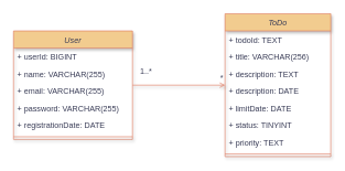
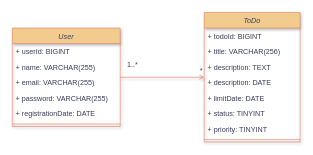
  <mxCell id="0" />
  <mxCell id="1" parent="0" />
  <mxCell id="2" value="User" style="swimlane;fontStyle=2;align=center;verticalAlign=top;childLayout=stackLayout;horizontal=1;startSize=26;horizontalStack=0;resizeParent=1;resizeLast=0;collapsible=1;marginBottom=0;rounded=0;shadow=1;strokeWidth=1;labelBackgroundColor=none;fillColor=#F2CC8F;strokeColor=#E07A5F;fontColor=#393C56;" parent="1" vertex="1"><mxGeometry x="20" y="46" width="180" height="164" as="geometry"><mxRectangle x="230" y="140" width="160" height="26" as="alternateBounds" /></mxGeometry></mxCell>
  <mxCell id="3" value="+ userId: BIGINT" style="text;align=left;verticalAlign=top;spacingLeft=4;spacingRight=4;overflow=hidden;rotatable=0;points=[[0,0.5],[1,0.5]];portConstraint=eastwest;labelBackgroundColor=none;fontColor=#393C56;shadow=1;" parent="2" vertex="1"><mxGeometry y="26" width="180" height="26" as="geometry" /></mxCell>
  <mxCell id="4" value="+ name: VARCHAR(255)" style="text;align=left;verticalAlign=top;spacingLeft=4;spacingRight=4;overflow=hidden;rotatable=0;points=[[0,0.5],[1,0.5]];portConstraint=eastwest;rounded=0;shadow=1;html=0;labelBackgroundColor=none;fontColor=#393C56;" parent="2" vertex="1"><mxGeometry y="52" width="180" height="26" as="geometry" /></mxCell>
  <mxCell id="5" value="+ email: VARCHAR(255)" style="text;align=left;verticalAlign=top;spacingLeft=4;spacingRight=4;overflow=hidden;rotatable=0;points=[[0,0.5],[1,0.5]];portConstraint=eastwest;rounded=0;shadow=1;html=0;labelBackgroundColor=none;fontColor=#393C56;" vertex="1" parent="2"><mxGeometry y="78" width="180" height="26" as="geometry" /></mxCell>
  <mxCell id="6" value="+ password: VARCHAR(255)" style="text;align=left;verticalAlign=top;spacingLeft=4;spacingRight=4;overflow=hidden;rotatable=0;points=[[0,0.5],[1,0.5]];portConstraint=eastwest;rounded=0;shadow=1;html=0;labelBackgroundColor=none;fontColor=#393C56;" parent="2" vertex="1"><mxGeometry y="104" width="180" height="26" as="geometry" /></mxCell>
  <mxCell id="7" value="+ registrationDate: DATE" style="text;align=left;verticalAlign=top;spacingLeft=4;spacingRight=4;overflow=hidden;rotatable=0;points=[[0,0.5],[1,0.5]];portConstraint=eastwest;rounded=0;shadow=1;html=0;labelBackgroundColor=none;fontColor=#393C56;" vertex="1" parent="2"><mxGeometry y="130" width="180" height="26" as="geometry" /></mxCell>
  <mxCell id="8" value="" style="line;html=1;strokeWidth=1;align=left;verticalAlign=middle;spacingTop=-1;spacingLeft=3;spacingRight=3;rotatable=0;labelPosition=right;points=[];portConstraint=eastwest;labelBackgroundColor=none;fillColor=#F2CC8F;strokeColor=#E07A5F;fontColor=#393C56;shadow=1;" parent="2" vertex="1"><mxGeometry y="156" width="180" height="8" as="geometry" /></mxCell>
  <mxCell id="9" value="ToDo" style="swimlane;fontStyle=2;align=center;verticalAlign=top;childLayout=stackLayout;horizontal=1;startSize=26;horizontalStack=0;resizeParent=1;resizeLast=0;collapsible=1;marginBottom=0;rounded=0;shadow=1;strokeWidth=1;labelBackgroundColor=none;fillColor=#F2CC8F;strokeColor=#E07A5F;fontColor=#393C56;" vertex="1" parent="1"><mxGeometry x="340" y="20" width="160" height="216" as="geometry"><mxRectangle x="230" y="140" width="160" height="26" as="alternateBounds" /></mxGeometry></mxCell>
- <mxCell id="10" value="+ todoId: TEXT" style="text;align=left;verticalAlign=top;spacingLeft=4;spacingRight=4;overflow=hidden;rotatable=0;points=[[0,0.5],[1,0.5]];portConstraint=eastwest;labelBackgroundColor=none;fontColor=#393C56;shadow=1;" vertex="1" parent="9"><mxGeometry y="26" width="160" height="26" as="geometry" /></mxCell>
+ <mxCell id="10" value="+ todoId: BIGINT" style="text;align=left;verticalAlign=top;spacingLeft=4;spacingRight=4;overflow=hidden;rotatable=0;points=[[0,0.5],[1,0.5]];portConstraint=eastwest;labelBackgroundColor=none;fontColor=#393C56;shadow=1;" vertex="1" parent="9"><mxGeometry y="26" width="160" height="26" as="geometry" /></mxCell>
  <mxCell id="11" value="+ title: VARCHAR(256)" style="text;align=left;verticalAlign=top;spacingLeft=4;spacingRight=4;overflow=hidden;rotatable=0;points=[[0,0.5],[1,0.5]];portConstraint=eastwest;rounded=0;shadow=1;html=0;labelBackgroundColor=none;fontColor=#393C56;" vertex="1" parent="9"><mxGeometry y="52" width="160" height="26" as="geometry" /></mxCell>
  <mxCell id="12" value="+ description: TEXT" style="text;align=left;verticalAlign=top;spacingLeft=4;spacingRight=4;overflow=hidden;rotatable=0;points=[[0,0.5],[1,0.5]];portConstraint=eastwest;rounded=0;shadow=1;html=0;labelBackgroundColor=none;fontColor=#393C56;" vertex="1" parent="9"><mxGeometry y="78" width="160" height="26" as="geometry" /></mxCell>
  <mxCell id="13" value="+ description: DATE" style="text;align=left;verticalAlign=top;spacingLeft=4;spacingRight=4;overflow=hidden;rotatable=0;points=[[0,0.5],[1,0.5]];portConstraint=eastwest;rounded=0;shadow=1;html=0;labelBackgroundColor=none;fontColor=#393C56;" vertex="1" parent="9"><mxGeometry y="104" width="160" height="26" as="geometry" /></mxCell>
  <mxCell id="14" value="+ limitDate: DATE" style="text;align=left;verticalAlign=top;spacingLeft=4;spacingRight=4;overflow=hidden;rotatable=0;points=[[0,0.5],[1,0.5]];portConstraint=eastwest;rounded=0;shadow=1;html=0;labelBackgroundColor=none;fontColor=#393C56;" vertex="1" parent="9"><mxGeometry y="130" width="160" height="26" as="geometry" /></mxCell>
  <mxCell id="15" value="+ status: TINYINT" style="text;align=left;verticalAlign=top;spacingLeft=4;spacingRight=4;overflow=hidden;rotatable=0;points=[[0,0.5],[1,0.5]];portConstraint=eastwest;rounded=0;shadow=1;html=0;labelBackgroundColor=none;fontColor=#393C56;" vertex="1" parent="9"><mxGeometry y="156" width="160" height="26" as="geometry" /></mxCell>
- <mxCell id="16" value="+ priority: TEXT" style="text;align=left;verticalAlign=top;spacingLeft=4;spacingRight=4;overflow=hidden;rotatable=0;points=[[0,0.5],[1,0.5]];portConstraint=eastwest;rounded=0;shadow=1;html=0;labelBackgroundColor=none;fontColor=#393C56;" vertex="1" parent="9"><mxGeometry y="182" width="160" height="26" as="geometry" /></mxCell>
+ <mxCell id="16" value="+ priority: TINYINT" style="text;align=left;verticalAlign=top;spacingLeft=4;spacingRight=4;overflow=hidden;rotatable=0;points=[[0,0.5],[1,0.5]];portConstraint=eastwest;rounded=0;shadow=1;html=0;labelBackgroundColor=none;fontColor=#393C56;" vertex="1" parent="9"><mxGeometry y="182" width="160" height="26" as="geometry" /></mxCell>
  <mxCell id="17" value="" style="line;html=1;strokeWidth=1;align=left;verticalAlign=middle;spacingTop=-1;spacingLeft=3;spacingRight=3;rotatable=0;labelPosition=right;points=[];portConstraint=eastwest;labelBackgroundColor=none;fillColor=#F2CC8F;strokeColor=#E07A5F;fontColor=#393C56;shadow=1;" vertex="1" parent="9"><mxGeometry y="208" width="160" height="8" as="geometry" /></mxCell>
  <mxCell id="18" value="" style="endArrow=open;html=1;rounded=0;hachureGap=4;fontFamily=Architects Daughter;fontSource=https%3A%2F%2Ffonts.googleapis.com%2Fcss%3Ffamily%3DArchitects%2BDaughter;curved=0;strokeColor=#E07A5F;labelBackgroundColor=none;fontColor=default;shadow=1;" edge="1" parent="1" source="2" target="9"><mxGeometry width="50" height="50" relative="1" as="geometry"><mxPoint x="210" y="293" as="sourcePoint" /><mxPoint x="260" y="243" as="targetPoint" /><Array as="points" /></mxGeometry></mxCell>
  <mxCell id="19" value="&lt;p align=&quot;left&quot;&gt;1..*&lt;/p&gt;" style="text;html=1;align=left;verticalAlign=middle;whiteSpace=wrap;rounded=0;fontFamily=Helvetica;fontStyle=0;labelBackgroundColor=none;fontColor=#393C56;shadow=1;" vertex="1" parent="1"><mxGeometry x="210" y="93" width="20" height="30" as="geometry" /></mxCell>
  <mxCell id="20" value="&lt;div align=&quot;right&quot;&gt;*&lt;/div&gt;" style="text;html=1;align=right;verticalAlign=middle;whiteSpace=wrap;rounded=0;fontFamily=Helvetica;fontStyle=0;labelBackgroundColor=none;fontColor=#393C56;shadow=1;" vertex="1" parent="1"><mxGeometry x="320" y="103" width="20" height="30" as="geometry" /></mxCell>
